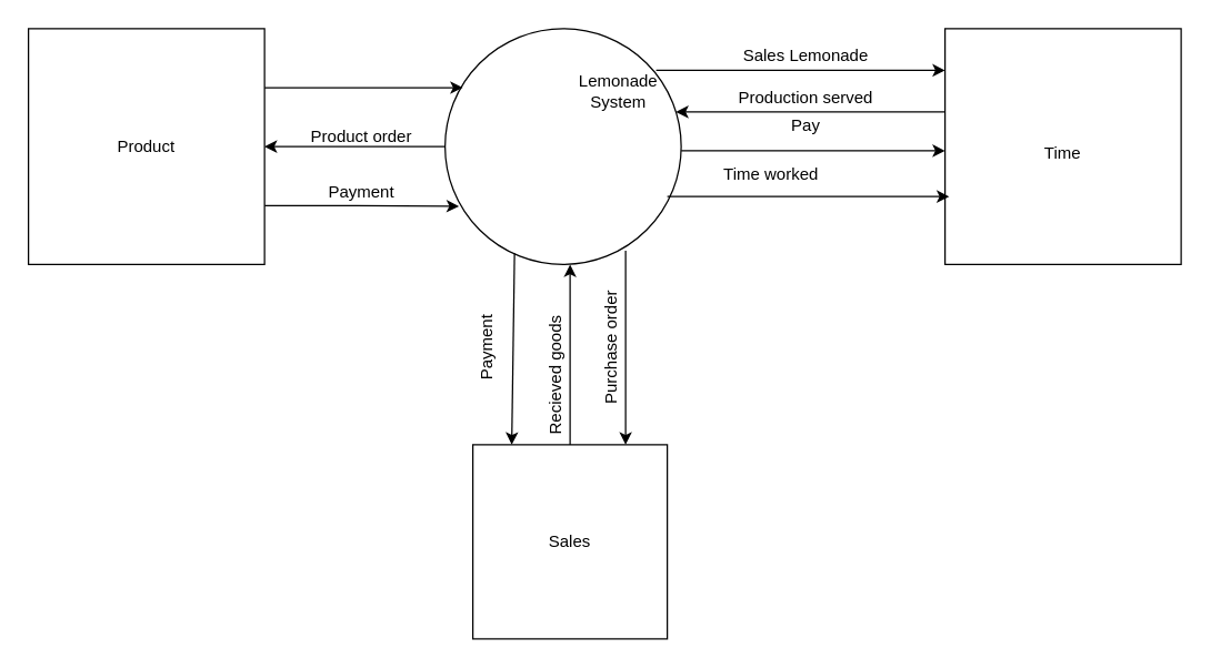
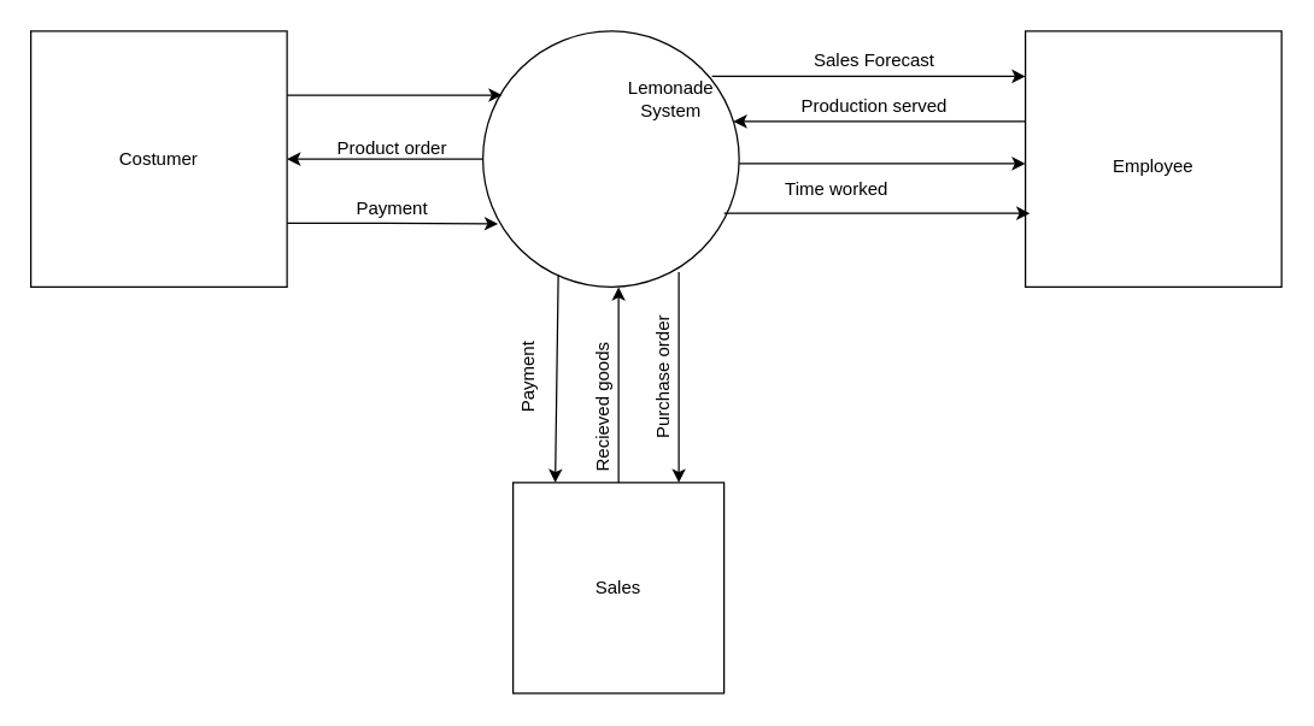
  <mxCell id="0" />
  <mxCell id="1" parent="0" />
  <mxCell id="2" style="edgeStyle=orthogonalEdgeStyle;rounded=0;orthogonalLoop=1;jettySize=auto;html=1;exitX=0;exitY=0.5;exitDx=0;exitDy=0;" edge="1" parent="1" source="4" target="7"><mxGeometry relative="1" as="geometry" /></mxCell>
  <mxCell id="3" style="edgeStyle=orthogonalEdgeStyle;rounded=0;orthogonalLoop=1;jettySize=auto;html=1;exitX=0.894;exitY=0.176;exitDx=0;exitDy=0;exitPerimeter=0;" edge="1" parent="1" source="4"><mxGeometry relative="1" as="geometry"><mxPoint x="480" y="47" as="sourcePoint" /><mxPoint x="680" y="50" as="targetPoint" /></mxGeometry></mxCell>
  <mxCell id="4" value="" style="ellipse;whiteSpace=wrap;html=1;aspect=fixed;" vertex="1" parent="1"><mxGeometry x="320" y="20" width="170" height="170" as="geometry" /></mxCell>
  <mxCell id="5" style="edgeStyle=orthogonalEdgeStyle;rounded=0;orthogonalLoop=1;jettySize=auto;html=1;exitX=1;exitY=0.25;exitDx=0;exitDy=0;entryX=0.075;entryY=0.25;entryDx=0;entryDy=0;entryPerimeter=0;endArrow=classic;endFill=1;" edge="1" parent="1" source="7" target="4"><mxGeometry relative="1" as="geometry" /></mxCell>
  <mxCell id="6" style="edgeStyle=orthogonalEdgeStyle;rounded=0;orthogonalLoop=1;jettySize=auto;html=1;exitX=1;exitY=0.75;exitDx=0;exitDy=0;endArrow=classic;endFill=1;entryX=0.059;entryY=0.753;entryDx=0;entryDy=0;entryPerimeter=0;" edge="1" parent="1" source="7" target="4"><mxGeometry relative="1" as="geometry"><mxPoint x="385" y="139" as="targetPoint" /></mxGeometry></mxCell>
  <mxCell id="7" value="" style="whiteSpace=wrap;html=1;aspect=fixed;" vertex="1" parent="1"><mxGeometry x="20" y="20" width="170" height="170" as="geometry" /></mxCell>
  <mxCell id="8" value="" style="edgeStyle=orthogonalEdgeStyle;rounded=0;orthogonalLoop=1;jettySize=auto;html=1;" edge="1" parent="1" source="9" target="4"><mxGeometry relative="1" as="geometry"><mxPoint x="660" y="120" as="targetPoint" /><Array as="points"><mxPoint x="600" y="80" /><mxPoint x="600" y="80" /></Array></mxGeometry></mxCell>
  <mxCell id="9" value="" style="whiteSpace=wrap;html=1;aspect=fixed;" vertex="1" parent="1"><mxGeometry x="680" y="20" width="170" height="170" as="geometry" /></mxCell>
  <mxCell id="10" value="" style="whiteSpace=wrap;html=1;aspect=fixed;" vertex="1" parent="1"><mxGeometry x="340" y="320" width="140" height="140" as="geometry" /></mxCell>
- <mxCell id="11" value="Product" style="text;html=1;strokeColor=none;fillColor=none;align=center;verticalAlign=middle;whiteSpace=wrap;rounded=0;" vertex="1" parent="1"><mxGeometry x="85" y="95" width="40" height="20" as="geometry" /></mxCell>
- <mxCell id="12" value="Time" style="text;html=1;strokeColor=none;fillColor=none;align=center;verticalAlign=middle;whiteSpace=wrap;rounded=0;" vertex="1" parent="1"><mxGeometry x="745" y="100" width="40" height="20" as="geometry" /></mxCell>
+ <mxCell id="11" value="Costumer" style="text;html=1;strokeColor=none;fillColor=none;align=center;verticalAlign=middle;whiteSpace=wrap;rounded=0;" vertex="1" parent="1"><mxGeometry x="85" y="95" width="40" height="20" as="geometry" /></mxCell>
+ <mxCell id="12" value="Employee" style="text;html=1;strokeColor=none;fillColor=none;align=center;verticalAlign=middle;whiteSpace=wrap;rounded=0;" vertex="1" parent="1"><mxGeometry x="745" y="100" width="40" height="20" as="geometry" /></mxCell>
  <mxCell id="13" value="" style="endArrow=classic;html=1;exitX=0.5;exitY=0;exitDx=0;exitDy=0;" edge="1" parent="1" source="10"><mxGeometry width="50" height="50" relative="1" as="geometry"><mxPoint x="380" y="250" as="sourcePoint" /><mxPoint x="410" y="190" as="targetPoint" /></mxGeometry></mxCell>
  <mxCell id="14" value="" style="endArrow=classic;html=1;" edge="1" parent="1"><mxGeometry width="50" height="50" relative="1" as="geometry"><mxPoint x="370" y="182" as="sourcePoint" /><mxPoint x="368" y="320" as="targetPoint" /></mxGeometry></mxCell>
  <mxCell id="15" value="" style="endArrow=classic;html=1;entryX=0.75;entryY=0;entryDx=0;entryDy=0;" edge="1" parent="1"><mxGeometry width="50" height="50" relative="1" as="geometry"><mxPoint x="450" y="180" as="sourcePoint" /><mxPoint x="450" y="320" as="targetPoint" /></mxGeometry></mxCell>
  <mxCell id="16" value="Lemonade System" style="text;html=1;strokeColor=none;fillColor=none;align=center;verticalAlign=middle;whiteSpace=wrap;rounded=0;" vertex="1" parent="1"><mxGeometry x="425" y="55" width="40" height="20" as="geometry" /></mxCell>
  <mxCell id="17" value="" style="endArrow=classic;html=1;" edge="1" parent="1"><mxGeometry width="50" height="50" relative="1" as="geometry"><mxPoint x="490" y="108" as="sourcePoint" /><mxPoint x="680" y="108" as="targetPoint" /></mxGeometry></mxCell>
  <mxCell id="18" value="Sales" style="text;html=1;strokeColor=none;fillColor=none;align=center;verticalAlign=middle;whiteSpace=wrap;rounded=0;" vertex="1" parent="1"><mxGeometry x="390" y="380" width="40" height="20" as="geometry" /></mxCell>
  <mxCell id="19" value="Product order" style="text;html=1;strokeColor=none;fillColor=none;align=center;verticalAlign=middle;whiteSpace=wrap;rounded=0;" vertex="1" parent="1"><mxGeometry x="215" y="88" width="90" height="20" as="geometry" /></mxCell>
  <mxCell id="20" value="Payment" style="text;html=1;strokeColor=none;fillColor=none;align=center;verticalAlign=middle;whiteSpace=wrap;rounded=0;" vertex="1" parent="1"><mxGeometry x="240" y="128" width="40" height="20" as="geometry" /></mxCell>
- <mxCell id="21" value="Sales Lemonade" style="text;html=1;strokeColor=none;fillColor=none;align=center;verticalAlign=middle;whiteSpace=wrap;rounded=0;" vertex="1" parent="1"><mxGeometry x="500" y="30" width="160" height="20" as="geometry" /></mxCell>
+ <mxCell id="21" value="Sales Forecast" style="text;html=1;strokeColor=none;fillColor=none;align=center;verticalAlign=middle;whiteSpace=wrap;rounded=0;" vertex="1" parent="1"><mxGeometry x="500" y="30" width="160" height="20" as="geometry" /></mxCell>
  <mxCell id="22" value="Production served" style="text;html=1;strokeColor=none;fillColor=none;align=center;verticalAlign=middle;whiteSpace=wrap;rounded=0;" vertex="1" parent="1"><mxGeometry x="500" y="60" width="160" height="20" as="geometry" /></mxCell>
- <mxCell id="23" value="Pay" style="text;html=1;strokeColor=none;fillColor=none;align=center;verticalAlign=middle;whiteSpace=wrap;rounded=0;" vertex="1" parent="1"><mxGeometry x="560" y="80" width="40" height="20" as="geometry" /></mxCell>
  <mxCell id="24" value="Time worked" style="text;html=1;strokeColor=none;fillColor=none;align=center;verticalAlign=middle;whiteSpace=wrap;rounded=0;" vertex="1" parent="1"><mxGeometry x="510" y="115" width="90" height="20" as="geometry" /></mxCell>
  <mxCell id="25" style="edgeStyle=orthogonalEdgeStyle;rounded=0;orthogonalLoop=1;jettySize=auto;html=1;" edge="1" parent="1"><mxGeometry relative="1" as="geometry"><mxPoint x="480" y="141" as="sourcePoint" /><mxPoint x="683.01" y="141" as="targetPoint" /><Array as="points"><mxPoint x="629" y="141" /><mxPoint x="629" y="141" /></Array></mxGeometry></mxCell>
  <mxCell id="26" value="Payment" style="text;html=1;strokeColor=none;fillColor=none;align=center;verticalAlign=middle;whiteSpace=wrap;rounded=0;rotation=-90;" vertex="1" parent="1"><mxGeometry x="330" y="240" width="40" height="20" as="geometry" /></mxCell>
  <mxCell id="27" value="Recieved goods" style="text;html=1;strokeColor=none;fillColor=none;align=center;verticalAlign=middle;whiteSpace=wrap;rounded=0;rotation=-90;" vertex="1" parent="1"><mxGeometry x="340" y="260" width="120" height="20" as="geometry" /></mxCell>
  <mxCell id="28" value="Purchase order" style="text;html=1;strokeColor=none;fillColor=none;align=center;verticalAlign=middle;whiteSpace=wrap;rounded=0;rotation=-90;" vertex="1" parent="1"><mxGeometry x="370" y="240" width="140" height="20" as="geometry" /></mxCell>
